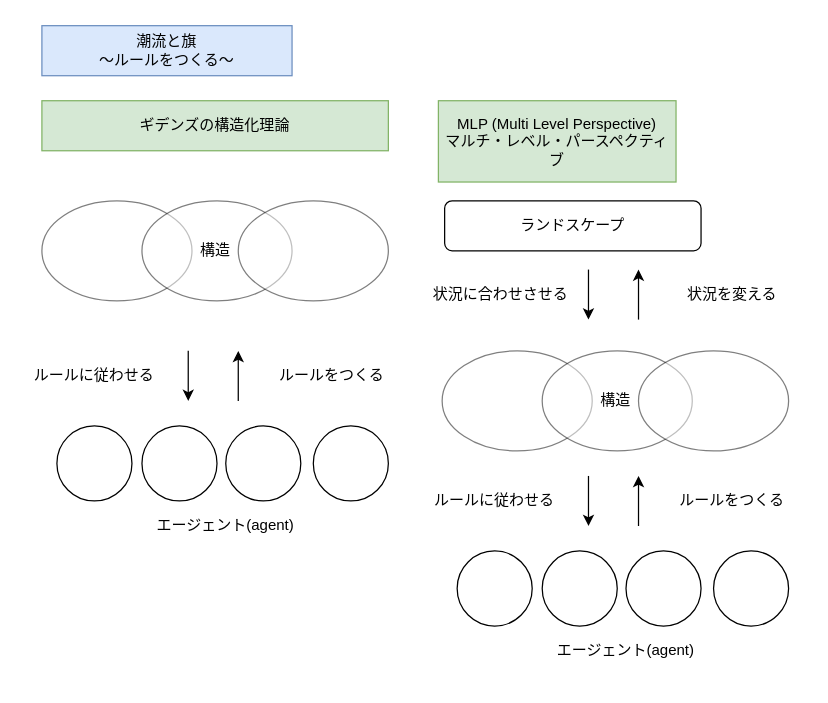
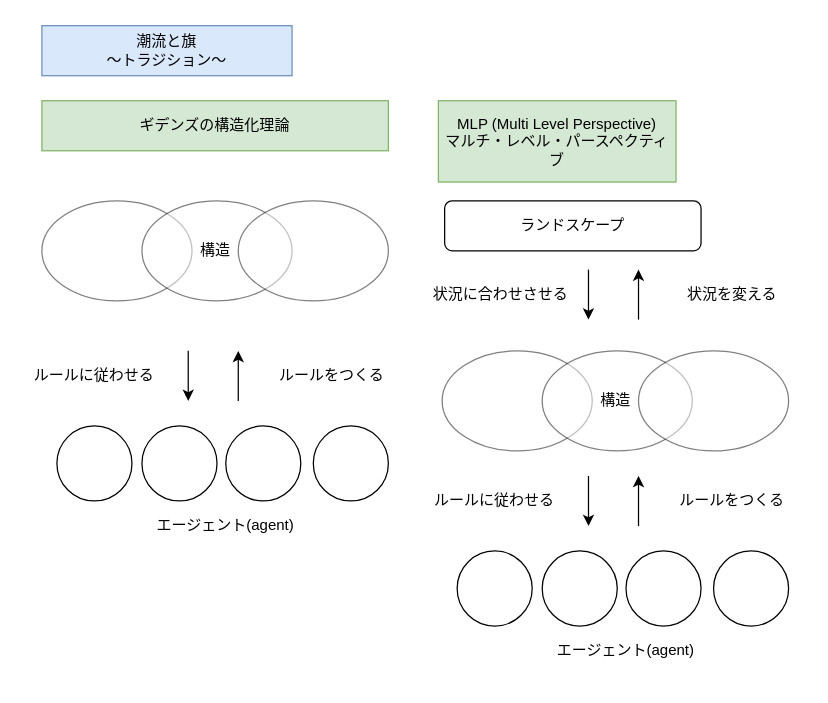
  <mxCell id="0" />
  <mxCell id="1" parent="0" />
- <mxCell id="2" value="潮流と旗&lt;br&gt;&lt;div&gt;～ルールをつくる～&lt;/div&gt;" style="text;html=1;align=center;verticalAlign=middle;whiteSpace=wrap;rounded=0;fillColor=#dae8fc;strokeColor=#6c8ebf;" parent="1" vertex="1"><mxGeometry x="33" y="20" width="200" height="40" as="geometry" /></mxCell>
+ <mxCell id="2" value="潮流と旗&lt;br&gt;&lt;div&gt;～トラジション～&lt;/div&gt;" style="text;html=1;align=center;verticalAlign=middle;whiteSpace=wrap;rounded=0;fillColor=#dae8fc;strokeColor=#6c8ebf;" parent="1" vertex="1"><mxGeometry x="33" y="20" width="200" height="40" as="geometry" /></mxCell>
  <mxCell id="3" value="" style="ellipse;whiteSpace=wrap;html=1;aspect=fixed;" parent="1" vertex="1"><mxGeometry x="45" y="340" width="60" height="60" as="geometry" /></mxCell>
  <mxCell id="4" value="ギデンズの構造化理論" style="text;html=1;align=center;verticalAlign=middle;whiteSpace=wrap;rounded=0;fillColor=#d5e8d4;strokeColor=#82b366;" parent="1" vertex="1"><mxGeometry x="33" y="80" width="277" height="40" as="geometry" /></mxCell>
  <mxCell id="5" value="MLP (Multi Level Perspective)&lt;div&gt;マルチ・レベル・パースペクティブ&lt;/div&gt;" style="text;html=1;align=center;verticalAlign=middle;whiteSpace=wrap;rounded=0;fillColor=#d5e8d4;strokeColor=#82b366;" parent="1" vertex="1"><mxGeometry x="350" y="80" width="190" height="65" as="geometry" /></mxCell>
  <mxCell id="6" value="" style="ellipse;whiteSpace=wrap;html=1;opacity=50;" vertex="1" parent="1"><mxGeometry x="33" y="160" width="120" height="80" as="geometry" /></mxCell>
  <mxCell id="7" value="" style="ellipse;whiteSpace=wrap;html=1;opacity=50;" vertex="1" parent="1"><mxGeometry x="113" y="160" width="120" height="80" as="geometry" /></mxCell>
  <mxCell id="8" value="" style="ellipse;whiteSpace=wrap;html=1;opacity=50;" vertex="1" parent="1"><mxGeometry x="190" y="160" width="120" height="80" as="geometry" /></mxCell>
  <mxCell id="9" value="構造" style="text;html=1;align=center;verticalAlign=middle;whiteSpace=wrap;rounded=0;" vertex="1" parent="1"><mxGeometry x="141.5" y="185" width="60" height="30" as="geometry" /></mxCell>
  <mxCell id="10" value="" style="endArrow=classic;html=1;" edge="1" parent="1"><mxGeometry width="50" height="50" relative="1" as="geometry"><mxPoint x="150" y="280" as="sourcePoint" /><mxPoint x="150" y="320" as="targetPoint" /></mxGeometry></mxCell>
  <mxCell id="11" value="ルールに従わせる" style="text;html=1;align=center;verticalAlign=middle;whiteSpace=wrap;rounded=0;" vertex="1" parent="1"><mxGeometry x="20" y="280" width="110" height="40" as="geometry" /></mxCell>
  <mxCell id="12" value="" style="endArrow=classic;html=1;" edge="1" parent="1"><mxGeometry width="50" height="50" relative="1" as="geometry"><mxPoint x="190" y="320" as="sourcePoint" /><mxPoint x="190" y="280" as="targetPoint" /></mxGeometry></mxCell>
  <mxCell id="13" value="ルールをつくる" style="text;html=1;align=center;verticalAlign=middle;whiteSpace=wrap;rounded=0;" vertex="1" parent="1"><mxGeometry x="210" y="280" width="110" height="40" as="geometry" /></mxCell>
  <mxCell id="14" value="エージェント(agent)" style="text;html=1;align=center;verticalAlign=middle;whiteSpace=wrap;rounded=0;" vertex="1" parent="1"><mxGeometry x="80" y="400" width="200" height="40" as="geometry" /></mxCell>
  <mxCell id="15" value="" style="ellipse;whiteSpace=wrap;html=1;aspect=fixed;" vertex="1" parent="1"><mxGeometry x="113" y="340" width="60" height="60" as="geometry" /></mxCell>
  <mxCell id="16" value="" style="ellipse;whiteSpace=wrap;html=1;aspect=fixed;" vertex="1" parent="1"><mxGeometry x="180" y="340" width="60" height="60" as="geometry" /></mxCell>
  <mxCell id="17" value="" style="ellipse;whiteSpace=wrap;html=1;aspect=fixed;" vertex="1" parent="1"><mxGeometry x="250" y="340" width="60" height="60" as="geometry" /></mxCell>
  <mxCell id="18" value="" style="ellipse;whiteSpace=wrap;html=1;aspect=fixed;" vertex="1" parent="1"><mxGeometry x="365" y="440" width="60" height="60" as="geometry" /></mxCell>
  <mxCell id="19" value="" style="ellipse;whiteSpace=wrap;html=1;opacity=50;" vertex="1" parent="1"><mxGeometry x="353" y="280" width="120" height="80" as="geometry" /></mxCell>
  <mxCell id="20" value="" style="ellipse;whiteSpace=wrap;html=1;opacity=50;" vertex="1" parent="1"><mxGeometry x="433" y="280" width="120" height="80" as="geometry" /></mxCell>
  <mxCell id="21" value="" style="ellipse;whiteSpace=wrap;html=1;opacity=50;" vertex="1" parent="1"><mxGeometry x="510" y="280" width="120" height="80" as="geometry" /></mxCell>
  <mxCell id="22" value="構造" style="text;html=1;align=center;verticalAlign=middle;whiteSpace=wrap;rounded=0;" vertex="1" parent="1"><mxGeometry x="461.5" y="305" width="60" height="30" as="geometry" /></mxCell>
  <mxCell id="23" value="" style="endArrow=classic;html=1;" edge="1" parent="1"><mxGeometry width="50" height="50" relative="1" as="geometry"><mxPoint x="470" y="380" as="sourcePoint" /><mxPoint x="470" y="420" as="targetPoint" /></mxGeometry></mxCell>
  <mxCell id="24" value="ルールに従わせる" style="text;html=1;align=center;verticalAlign=middle;whiteSpace=wrap;rounded=0;" vertex="1" parent="1"><mxGeometry x="340" y="380" width="110" height="40" as="geometry" /></mxCell>
  <mxCell id="25" value="" style="endArrow=classic;html=1;" edge="1" parent="1"><mxGeometry width="50" height="50" relative="1" as="geometry"><mxPoint x="510" y="420" as="sourcePoint" /><mxPoint x="510" y="380" as="targetPoint" /></mxGeometry></mxCell>
  <mxCell id="26" value="ルールをつくる" style="text;html=1;align=center;verticalAlign=middle;whiteSpace=wrap;rounded=0;" vertex="1" parent="1"><mxGeometry x="530" y="380" width="110" height="40" as="geometry" /></mxCell>
  <mxCell id="27" value="エージェント(agent)" style="text;html=1;align=center;verticalAlign=middle;whiteSpace=wrap;rounded=0;" vertex="1" parent="1"><mxGeometry x="400" y="500" width="200" height="40" as="geometry" /></mxCell>
  <mxCell id="28" value="" style="ellipse;whiteSpace=wrap;html=1;aspect=fixed;" vertex="1" parent="1"><mxGeometry x="433" y="440" width="60" height="60" as="geometry" /></mxCell>
  <mxCell id="29" value="" style="ellipse;whiteSpace=wrap;html=1;aspect=fixed;" vertex="1" parent="1"><mxGeometry x="500" y="440" width="60" height="60" as="geometry" /></mxCell>
  <mxCell id="30" value="" style="ellipse;whiteSpace=wrap;html=1;aspect=fixed;" vertex="1" parent="1"><mxGeometry x="570" y="440" width="60" height="60" as="geometry" /></mxCell>
  <mxCell id="31" value="ランドスケープ" style="rounded=1;whiteSpace=wrap;html=1;" vertex="1" parent="1"><mxGeometry x="355" y="160" width="205" height="40" as="geometry" /></mxCell>
  <mxCell id="32" value="" style="endArrow=classic;html=1;" edge="1" parent="1"><mxGeometry width="50" height="50" relative="1" as="geometry"><mxPoint x="470" y="215" as="sourcePoint" /><mxPoint x="470" y="255" as="targetPoint" /></mxGeometry></mxCell>
  <mxCell id="33" value="状況に合わせさせる" style="text;html=1;align=center;verticalAlign=middle;whiteSpace=wrap;rounded=0;" vertex="1" parent="1"><mxGeometry x="340" y="215" width="120" height="40" as="geometry" /></mxCell>
  <mxCell id="34" value="" style="endArrow=classic;html=1;" edge="1" parent="1"><mxGeometry width="50" height="50" relative="1" as="geometry"><mxPoint x="510" y="255" as="sourcePoint" /><mxPoint x="510" y="215" as="targetPoint" /></mxGeometry></mxCell>
  <mxCell id="35" value="状況を変える" style="text;html=1;align=center;verticalAlign=middle;whiteSpace=wrap;rounded=0;" vertex="1" parent="1"><mxGeometry x="530" y="215" width="110" height="40" as="geometry" /></mxCell>
